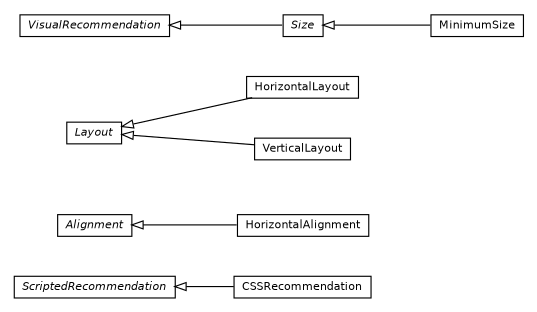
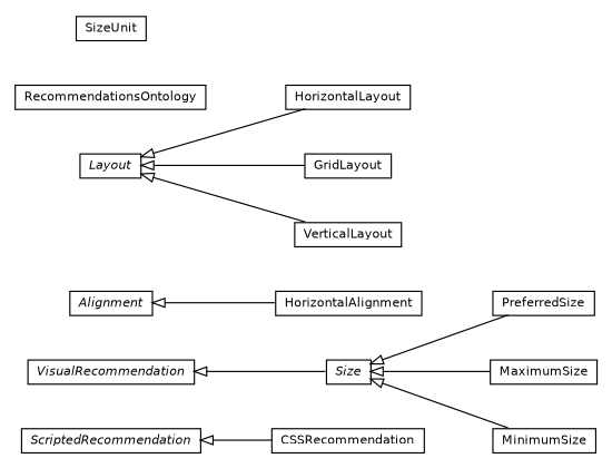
  digraph {
    nodesep=0.25
    rankdir=LR
    ranksep=0.5
    node [fontcolor=black fontname=Helvetica fontsize=10.0 shape=plaintext]
    edge [arrowtail=empty dir=back fontname=Helvetica fontsize=10 headport=p labelfontname=Helvetica labelfontsize=10 tailport=p]
    n1 [label=<<table title="org.universAAL.ontology.recommendations.CSSRecommendation" border="0" cellborder="1" cellspacing="0" cellpadding="2" port="p" href="./CSSRecommendation.html"> 		<tr><td><table border="0" cellspacing="0" cellpadding="1"> <tr><td align="center" balign="center"> CSSRecommendation </td></tr> 		</table></td></tr> 		</table>>]
+   n2 [label=<<table title="org.universAAL.ontology.recommendations.PreferredSize" border="0" cellborder="1" cellspacing="0" cellpadding="2" port="p" href="./PreferredSize.html"> 		<tr><td><table border="0" cellspacing="0" cellpadding="1"> <tr><td align="center" balign="center"> PreferredSize </td></tr> 		</table></td></tr> 		</table>>]
    n3 [label=<<table title="org.universAAL.ontology.recommendations.HorizontalAlignment" border="0" cellborder="1" cellspacing="0" cellpadding="2" port="p" href="./HorizontalAlignment.html"> 		<tr><td><table border="0" cellspacing="0" cellpadding="1"> <tr><td align="center" balign="center"> HorizontalAlignment </td></tr> 		</table></td></tr> 		</table>>]
    n4 [label=<<table title="org.universAAL.ontology.recommendations.HorizontalLayout" border="0" cellborder="1" cellspacing="0" cellpadding="2" port="p" href="./HorizontalLayout.html"> 		<tr><td><table border="0" cellspacing="0" cellpadding="1"> <tr><td align="center" balign="center"> HorizontalLayout </td></tr> 		</table></td></tr> 		</table>>]
+   n5 [label=<<table title="org.universAAL.ontology.recommendations.GridLayout" border="0" cellborder="1" cellspacing="0" cellpadding="2" port="p" href="./GridLayout.html"> 		<tr><td><table border="0" cellspacing="0" cellpadding="1"> <tr><td align="center" balign="center"> GridLayout </td></tr> 		</table></td></tr> 		</table>>]
    n6 [label=<<table title="org.universAAL.ontology.recommendations.Alignment" border="0" cellborder="1" cellspacing="0" cellpadding="2" port="p" href="./Alignment.html"> 		<tr><td><table border="0" cellspacing="0" cellpadding="1"> <tr><td align="center" balign="center"><font face="Helvetica-Oblique"> Alignment </font></td></tr> 		</table></td></tr> 		</table>>]
    n7 [label=<<table title="org.universAAL.ontology.recommendations.Layout" border="0" cellborder="1" cellspacing="0" cellpadding="2" port="p" href="./Layout.html"> 		<tr><td><table border="0" cellspacing="0" cellpadding="1"> <tr><td align="center" balign="center"><font face="Helvetica-Oblique"> Layout </font></td></tr> 		</table></td></tr> 		</table>>]
    n8 [label=<<table title="org.universAAL.ontology.recommendations.VerticalLayout" border="0" cellborder="1" cellspacing="0" cellpadding="2" port="p" href="./VerticalLayout.html"> 		<tr><td><table border="0" cellspacing="0" cellpadding="1"> <tr><td align="center" balign="center"> VerticalLayout </td></tr> 		</table></td></tr> 		</table>>]
+   n9 [label=<<table title="org.universAAL.ontology.recommendations.RecommendationsOntology" border="0" cellborder="1" cellspacing="0" cellpadding="2" port="p" href="./RecommendationsOntology.html"> 		<tr><td><table border="0" cellspacing="0" cellpadding="1"> <tr><td align="center" balign="center"> RecommendationsOntology </td></tr> 		</table></td></tr> 		</table>>]
+   n10 [label=<<table title="org.universAAL.ontology.recommendations.MaximumSize" border="0" cellborder="1" cellspacing="0" cellpadding="2" port="p" href="./MaximumSize.html"> 		<tr><td><table border="0" cellspacing="0" cellpadding="1"> <tr><td align="center" balign="center"> MaximumSize </td></tr> 		</table></td></tr> 		</table>>]
    n11 [label=<<table title="org.universAAL.ontology.recommendations.ScriptedRecommendation" border="0" cellborder="1" cellspacing="0" cellpadding="2" port="p" href="./ScriptedRecommendation.html"> 		<tr><td><table border="0" cellspacing="0" cellpadding="1"> <tr><td align="center" balign="center"><font face="Helvetica-Oblique"> ScriptedRecommendation </font></td></tr> 		</table></td></tr> 		</table>>]
+   n12 [label=<<table title="org.universAAL.ontology.recommendations.SizeUnit" border="0" cellborder="1" cellspacing="0" cellpadding="2" port="p" href="./SizeUnit.html"> 		<tr><td><table border="0" cellspacing="0" cellpadding="1"> <tr><td align="center" balign="center"> SizeUnit </td></tr> 		</table></td></tr> 		</table>>]
    n13 [label=<<table title="org.universAAL.ontology.recommendations.VisualRecommendation" border="0" cellborder="1" cellspacing="0" cellpadding="2" port="p" href="./VisualRecommendation.html"> 		<tr><td><table border="0" cellspacing="0" cellpadding="1"> <tr><td align="center" balign="center"><font face="Helvetica-Oblique"> VisualRecommendation </font></td></tr> 		</table></td></tr> 		</table>>]
    n14 [label=<<table title="org.universAAL.ontology.recommendations.Size" border="0" cellborder="1" cellspacing="0" cellpadding="2" port="p" href="./Size.html"> 		<tr><td><table border="0" cellspacing="0" cellpadding="1"> <tr><td align="center" balign="center"><font face="Helvetica-Oblique"> Size </font></td></tr> 		</table></td></tr> 		</table>>]
    n15 [label=<<table title="org.universAAL.ontology.recommendations.MinimumSize" border="0" cellborder="1" cellspacing="0" cellpadding="2" port="p" href="./MinimumSize.html"> 		<tr><td><table border="0" cellspacing="0" cellpadding="1"> <tr><td align="center" balign="center"> MinimumSize </td></tr> 		</table></td></tr> 		</table>>]
    n6 -> n3
    n7 -> n4
+   n7 -> n5
    n7 -> n8
    n11 -> n1
    n13 -> n14
+   n14 -> n2
+   n14 -> n10
    n14 -> n15
  }
